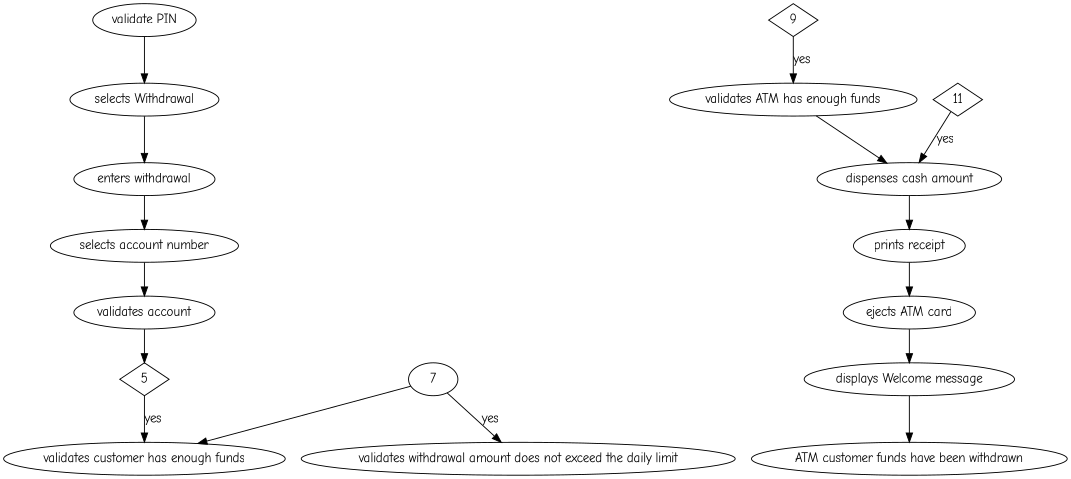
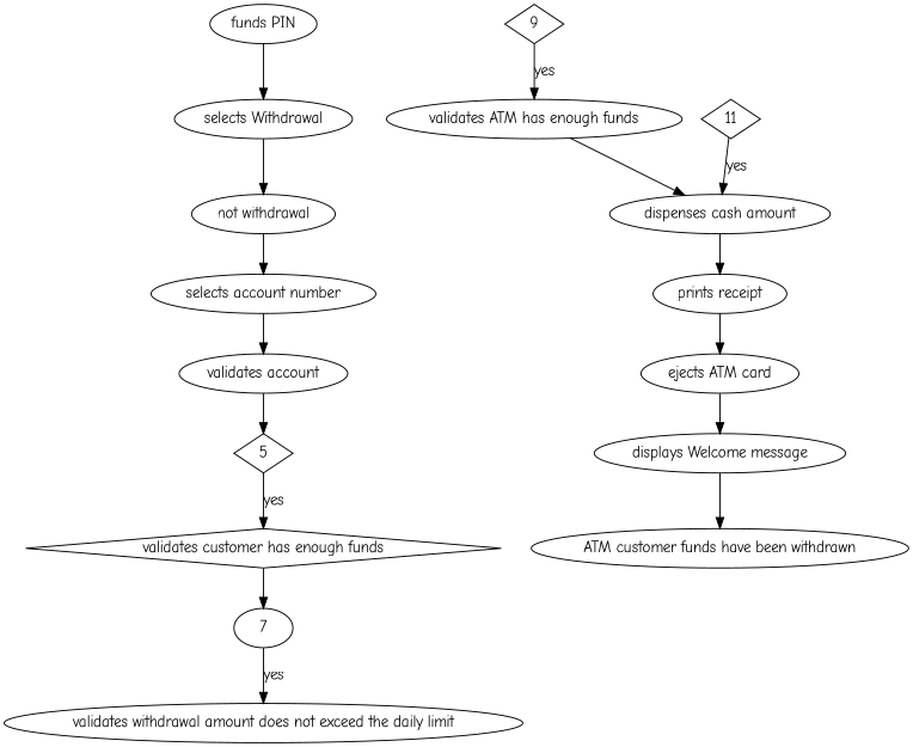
  digraph {
    fontname="Comic Neue"
    node [fontname="Comic Neue" type=System]
    edge [fontname="Comic Neue" type=D]
-   n1 [label="validate PIN" type=Pre]
+   n1 [label="funds PIN" type=Pre]
    n2 [label="selects Withdrawal" type=customer]
-   n3 [label="enters withdrawal" type=customer]
+   n3 [label="not withdrawal" type=customer]
    n4 [label="selects account number" type=customer]
    n5 [label="validates account"]
    5 [shape=diamond type=C]
-   n7 [label="validates customer has enough funds"]
+   n7 [label="validates customer has enough funds" shape=diamond]
    7 [shape=ellipse type=C]
    n9 [label="validates withdrawal amount does not exceed the daily limit"]
    9 [shape=diamond type=C]
    n11 [label="validates ATM has enough funds"]
    n12 [label="dispenses cash amount"]
    11 [shape=diamond type=C]
    n14 [label="prints receipt"]
    n15 [label="ejects ATM card"]
    n16 [label="displays Welcome message"]
    n17 [label="ATM customer funds have been withdrawn" type=Post]
    n1 -> n2
    n2 -> n3
    n3 -> n4
    n4 -> n5
    n5 -> 5
    5 -> n7 [label=yes type=C]
-   7 -> n7
+   n7 -> 7
    7 -> n9 [label=yes type=C]
    9 -> n11 [label=yes type=C]
    n11 -> n12
    n12 -> n14
    11 -> n12 [label=yes type=C]
    n14 -> n15
    n15 -> n16
    n16 -> n17
  }
